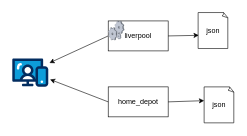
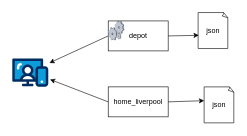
  <mxCell id="0" />
  <mxCell id="1" parent="0" />
- <mxCell id="2" value="liverpool" style="html=1;dashed=0;whiteSpace=wrap;" vertex="1" parent="1"><mxGeometry x="180" y="34" width="100" height="50" as="geometry" /></mxCell>
- <mxCell id="3" value="home_depot" style="html=1;dashed=0;whiteSpace=wrap;" vertex="1" parent="1"><mxGeometry x="180" y="144" width="100" height="50" as="geometry" /></mxCell>
+ <mxCell id="2" value="depot" style="html=1;dashed=0;whiteSpace=wrap;" vertex="1" parent="1"><mxGeometry x="180" y="34" width="100" height="50" as="geometry" /></mxCell>
+ <mxCell id="3" value="home_liverpool" style="html=1;dashed=0;whiteSpace=wrap;" vertex="1" parent="1"><mxGeometry x="180" y="144" width="100" height="50" as="geometry" /></mxCell>
  <mxCell id="4" value="" style="verticalLabelPosition=bottom;sketch=0;aspect=fixed;html=1;verticalAlign=top;strokeColor=none;align=center;outlineConnect=0;shape=mxgraph.citrix.process;" vertex="1" parent="1"><mxGeometry x="180" y="34" width="26.84" height="32" as="geometry" /></mxCell>
  <mxCell id="5" value="" style="verticalLabelPosition=bottom;aspect=fixed;html=1;shape=mxgraph.salesforce.web;" vertex="1" parent="1"><mxGeometry x="20" y="96.6" width="60" height="47.4" as="geometry" /></mxCell>
  <mxCell id="6" style="edgeStyle=none;html=1;exitX=0;exitY=0.5;exitDx=0;exitDy=0;entryX=1.05;entryY=0.74;entryDx=0;entryDy=0;entryPerimeter=0;" edge="1" parent="1" source="3" target="5"><mxGeometry relative="1" as="geometry" /></mxCell>
  <mxCell id="7" style="edgeStyle=none;html=1;exitX=0;exitY=0.5;exitDx=0;exitDy=0;entryX=1.033;entryY=0.154;entryDx=0;entryDy=0;entryPerimeter=0;" edge="1" parent="1" source="2" target="5"><mxGeometry relative="1" as="geometry" /></mxCell>
  <mxCell id="8" value="json" style="whiteSpace=wrap;html=1;shape=mxgraph.basic.document" vertex="1" parent="1"><mxGeometry x="330" y="20" width="50" height="60" as="geometry" /></mxCell>
  <mxCell id="9" value="json" style="whiteSpace=wrap;html=1;shape=mxgraph.basic.document" vertex="1" parent="1"><mxGeometry x="340" y="144" width="50" height="60" as="geometry" /></mxCell>
  <mxCell id="10" style="edgeStyle=none;html=1;exitX=1;exitY=0.5;exitDx=0;exitDy=0;entryX=0.02;entryY=0.633;entryDx=0;entryDy=0;entryPerimeter=0;" edge="1" parent="1" source="2" target="8"><mxGeometry relative="1" as="geometry" /></mxCell>
  <mxCell id="11" style="edgeStyle=none;html=1;exitX=1;exitY=0.5;exitDx=0;exitDy=0;entryX=0;entryY=0.383;entryDx=0;entryDy=0;entryPerimeter=0;" edge="1" parent="1" source="3" target="9"><mxGeometry relative="1" as="geometry" /></mxCell>
